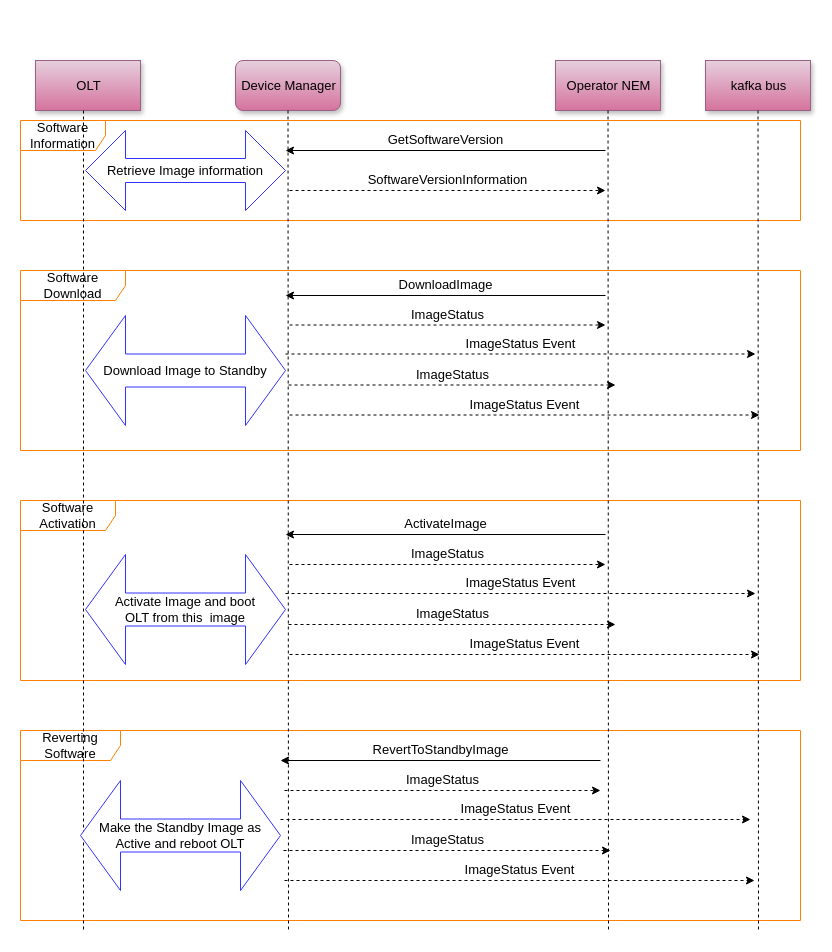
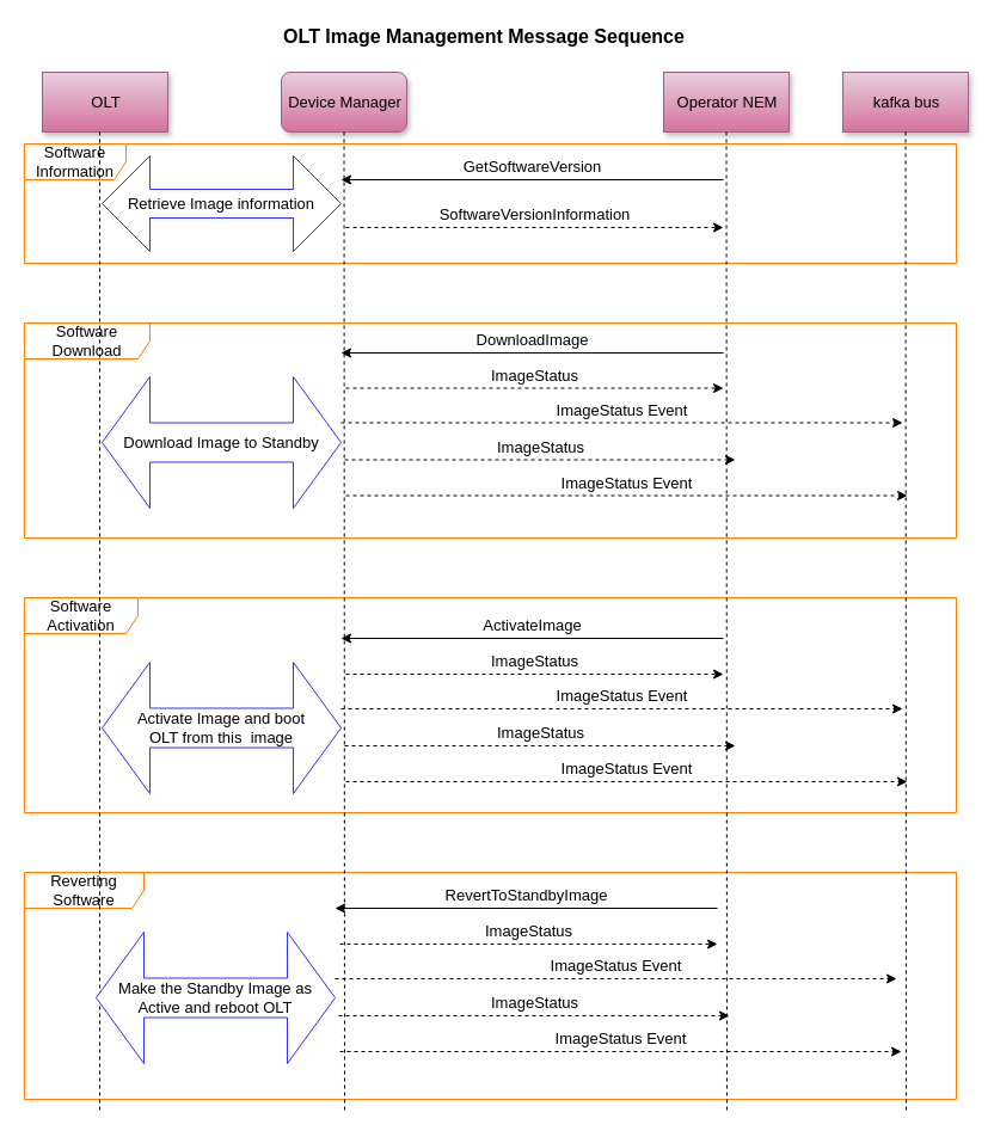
  <mxCell id="0" />
  <mxCell id="1" parent="0" />
  <mxCell id="2" value="Reverting Software" style="shape=umlFrame;whiteSpace=wrap;html=1;strokeColor=#FF8000;fontSize=13;width=100;height=30;" vertex="1" parent="1"><mxGeometry x="20" y="730" width="780" height="190" as="geometry" /></mxCell>
  <mxCell id="3" value="Software Activation" style="shape=umlFrame;whiteSpace=wrap;html=1;strokeColor=#FF8000;fontSize=13;width=95;height=30;" vertex="1" parent="1"><mxGeometry x="20" y="500" width="780" height="180" as="geometry" /></mxCell>
  <mxCell id="4" value="Software Download" style="shape=umlFrame;whiteSpace=wrap;html=1;strokeColor=#FF8000;fontSize=13;width=105;height=30;" vertex="1" parent="1"><mxGeometry x="20" y="270" width="780" height="180" as="geometry" /></mxCell>
  <mxCell id="5" value="Software Information" style="shape=umlFrame;whiteSpace=wrap;html=1;strokeColor=#FF8000;fontSize=13;width=85;height=30;" vertex="1" parent="1"><mxGeometry x="20" y="120" width="780" height="100" as="geometry" /></mxCell>
  <mxCell id="6" value="Operator NEM" style="shadow=1;fillColor=#e6d0de;strokeColor=#996185;html=1;gradientColor=#d5739d;fontSize=13;" vertex="1" parent="1"><mxGeometry x="555" y="60" width="105" height="50" as="geometry" /></mxCell>
  <mxCell id="7" value="" style="edgeStyle=none;endArrow=none;dashed=1;html=1;" edge="1" parent="1"><mxGeometry x="547.335" y="175" width="100" height="100" as="geometry"><mxPoint x="607.52" y="110" as="sourcePoint" /><mxPoint x="608" y="930" as="targetPoint" /></mxGeometry></mxCell>
+ <mxCell id="8" value="OLT Image Management Message Sequence" style="text;html=1;strokeColor=none;fillColor=none;align=center;verticalAlign=middle;whiteSpace=wrap;rounded=0;shadow=1;fontSize=16;fontStyle=1" vertex="1" parent="1"><mxGeometry x="185" y="20" width="440" height="20" as="geometry" /></mxCell>
  <mxCell id="9" value="Device Manager" style="shadow=1;fillColor=#e6d0de;strokeColor=#996185;html=1;gradientColor=#d5739d;fontSize=13;rounded=1;" vertex="1" parent="1"><mxGeometry x="235" y="60" width="105" height="50" as="geometry" /></mxCell>
  <mxCell id="10" value="" style="edgeStyle=none;endArrow=none;dashed=1;html=1;" edge="1" parent="1" source="9"><mxGeometry x="241.988" y="185.0" width="100" height="100" as="geometry"><mxPoint x="287.153" y="110" as="sourcePoint" /><mxPoint x="288" y="930" as="targetPoint" /></mxGeometry></mxCell>
  <mxCell id="11" value="&lt;font style=&quot;font-size: 13px;&quot;&gt;DownloadImage&lt;/font&gt;" style="edgeStyle=none;verticalLabelPosition=top;verticalAlign=bottom;html=1;startArrow=classic;startFill=1;endArrow=none;endFill=0;strokeColor=#000000;fontSize=13;" edge="1" parent="1"><mxGeometry x="66.5" y="217" width="100" height="100" as="geometry"><mxPoint x="285" y="295" as="sourcePoint" /><mxPoint x="605" y="295" as="targetPoint" /></mxGeometry></mxCell>
  <mxCell id="12" value="OLT" style="shadow=1;fillColor=#e6d0de;strokeColor=#996185;html=1;gradientColor=#d5739d;fontSize=13;" vertex="1" parent="1"><mxGeometry x="35" y="60" width="105" height="50" as="geometry" /></mxCell>
  <mxCell id="13" value="" style="edgeStyle=elbowEdgeStyle;elbow=horizontal;endArrow=none;dashed=1;html=1;" edge="1" parent="1" source="12"><mxGeometry x="127.5" y="320" width="100" height="100" as="geometry"><mxPoint x="112.5" y="410" as="sourcePoint" /><mxPoint x="83" y="930" as="targetPoint" /></mxGeometry></mxCell>
  <mxCell id="14" value="&lt;font style=&quot;font-size: 13px;&quot;&gt;ImageStatus&lt;/font&gt;" style="edgeStyle=none;verticalLabelPosition=top;verticalAlign=bottom;html=1;startArrow=none;startFill=0;endArrow=classic;endFill=1;strokeColor=#000000;dashed=1;fontSize=13;" edge="1" parent="1"><mxGeometry x="60.5" y="246.5" width="100" height="100" as="geometry"><mxPoint x="289" y="324.5" as="sourcePoint" /><mxPoint x="605" y="324.5" as="targetPoint" /></mxGeometry></mxCell>
  <mxCell id="15" value="Download Image to Standby" style="shape=doubleArrow;whiteSpace=wrap;html=1;fontSize=13;strokeColor=#3333FF;" vertex="1" parent="1"><mxGeometry x="85" y="315" width="200" height="110" as="geometry" /></mxCell>
  <mxCell id="16" value="&lt;font style=&quot;font-size: 13px;&quot;&gt;GetSoftwareVersion&lt;/font&gt;" style="edgeStyle=none;verticalLabelPosition=top;verticalAlign=bottom;html=1;startArrow=classic;startFill=1;endArrow=none;endFill=0;strokeColor=#000000;fontSize=13;" edge="1" parent="1"><mxGeometry x="66.5" y="72" width="100" height="100" as="geometry"><mxPoint x="285" y="150" as="sourcePoint" /><mxPoint x="605" y="150" as="targetPoint" /></mxGeometry></mxCell>
  <mxCell id="17" value="&lt;font style=&quot;font-size: 13px;&quot;&gt;SoftwareVersionInformation&lt;/font&gt;" style="edgeStyle=none;verticalLabelPosition=top;verticalAlign=bottom;html=1;startArrow=none;startFill=0;endArrow=classic;endFill=1;strokeColor=#000000;dashed=1;fontSize=13;" edge="1" parent="1"><mxGeometry x="60.5" y="112" width="100" height="100" as="geometry"><mxPoint x="289" y="190" as="sourcePoint" /><mxPoint x="605" y="190" as="targetPoint" /></mxGeometry></mxCell>
  <mxCell id="18" value="Retrieve Image information" style="shape=doubleArrow;whiteSpace=wrap;html=1;fontSize=13;strokeColor=#3333FF;" vertex="1" parent="1"><mxGeometry x="85" y="130" width="200" height="80" as="geometry" /></mxCell>
  <mxCell id="19" value="&lt;font style=&quot;font-size: 13px;&quot;&gt;ImageStatus&lt;/font&gt;" style="edgeStyle=none;verticalLabelPosition=top;verticalAlign=bottom;html=1;startArrow=none;startFill=0;endArrow=classic;endFill=1;strokeColor=#000000;dashed=1;fontSize=13;" edge="1" parent="1"><mxGeometry x="59.5" y="306.5" width="100" height="100" as="geometry"><mxPoint x="288" y="384.5" as="sourcePoint" /><mxPoint x="615" y="384.5" as="targetPoint" /></mxGeometry></mxCell>
  <mxCell id="20" value="&lt;span style=&quot;font-size: 13px;&quot;&gt;ImageStatus Event&lt;/span&gt;" style="edgeStyle=none;verticalLabelPosition=top;verticalAlign=bottom;html=1;startArrow=none;startFill=0;endArrow=classic;endFill=1;strokeColor=#000000;dashed=1;fontSize=13;" edge="1" parent="1"><mxGeometry x="56.5" y="275.5" width="100" height="100" as="geometry"><mxPoint x="285" y="353.5" as="sourcePoint" /><mxPoint x="755" y="353.5" as="targetPoint" /></mxGeometry></mxCell>
  <mxCell id="21" value="kafka bus" style="shadow=1;fillColor=#e6d0de;strokeColor=#996185;html=1;gradientColor=#d5739d;fontSize=13;" vertex="1" parent="1"><mxGeometry x="705" y="60" width="105" height="50" as="geometry" /></mxCell>
  <mxCell id="22" value="" style="edgeStyle=none;endArrow=none;dashed=1;html=1;" edge="1" parent="1"><mxGeometry x="697.335" y="175" width="100" height="100" as="geometry"><mxPoint x="757.52" y="110" as="sourcePoint" /><mxPoint x="758" y="930" as="targetPoint" /></mxGeometry></mxCell>
  <mxCell id="23" value="&lt;span style=&quot;font-size: 13px;&quot;&gt;ImageStatus Event&lt;/span&gt;" style="edgeStyle=none;verticalLabelPosition=top;verticalAlign=bottom;html=1;startArrow=none;startFill=0;endArrow=classic;endFill=1;strokeColor=#000000;dashed=1;fontSize=13;" edge="1" parent="1"><mxGeometry x="60.5" y="336.5" width="100" height="100" as="geometry"><mxPoint x="289" y="414.5" as="sourcePoint" /><mxPoint x="759" y="414.5" as="targetPoint" /></mxGeometry></mxCell>
  <mxCell id="24" value="ActivateImage" style="edgeStyle=none;verticalLabelPosition=top;verticalAlign=bottom;html=1;startArrow=classic;startFill=1;endArrow=none;endFill=0;strokeColor=#000000;fontSize=13;" edge="1" parent="1"><mxGeometry x="66.5" y="456" width="100" height="100" as="geometry"><mxPoint x="285" y="534" as="sourcePoint" /><mxPoint x="605" y="534" as="targetPoint" /></mxGeometry></mxCell>
  <mxCell id="25" value="&lt;font style=&quot;font-size: 13px;&quot;&gt;ImageStatus&lt;/font&gt;" style="edgeStyle=none;verticalLabelPosition=top;verticalAlign=bottom;html=1;startArrow=none;startFill=0;endArrow=classic;endFill=1;strokeColor=#000000;dashed=1;fontSize=13;" edge="1" parent="1"><mxGeometry x="60.5" y="486" width="100" height="100" as="geometry"><mxPoint x="289" y="564" as="sourcePoint" /><mxPoint x="605" y="564" as="targetPoint" /></mxGeometry></mxCell>
  <mxCell id="26" value="Activate Image and boot &lt;br&gt;OLT from this&amp;nbsp; image" style="shape=doubleArrow;whiteSpace=wrap;html=1;fontSize=13;strokeColor=#3333FF;" vertex="1" parent="1"><mxGeometry x="85" y="554" width="200" height="110" as="geometry" /></mxCell>
  <mxCell id="27" value="&lt;font style=&quot;font-size: 13px;&quot;&gt;ImageStatus&lt;/font&gt;" style="edgeStyle=none;verticalLabelPosition=top;verticalAlign=bottom;html=1;startArrow=none;startFill=0;endArrow=classic;endFill=1;strokeColor=#000000;dashed=1;fontSize=13;" edge="1" parent="1"><mxGeometry x="59.5" y="546" width="100" height="100" as="geometry"><mxPoint x="288" y="624" as="sourcePoint" /><mxPoint x="615" y="624" as="targetPoint" /></mxGeometry></mxCell>
  <mxCell id="28" value="&lt;span style=&quot;font-size: 13px;&quot;&gt;ImageStatus Event&lt;/span&gt;" style="edgeStyle=none;verticalLabelPosition=top;verticalAlign=bottom;html=1;startArrow=none;startFill=0;endArrow=classic;endFill=1;strokeColor=#000000;dashed=1;fontSize=13;" edge="1" parent="1"><mxGeometry x="56.5" y="515" width="100" height="100" as="geometry"><mxPoint x="285" y="593" as="sourcePoint" /><mxPoint x="755" y="593" as="targetPoint" /></mxGeometry></mxCell>
  <mxCell id="29" value="&lt;span style=&quot;font-size: 13px;&quot;&gt;ImageStatus Event&lt;/span&gt;" style="edgeStyle=none;verticalLabelPosition=top;verticalAlign=bottom;html=1;startArrow=none;startFill=0;endArrow=classic;endFill=1;strokeColor=#000000;dashed=1;fontSize=13;" edge="1" parent="1"><mxGeometry x="60.5" y="576" width="100" height="100" as="geometry"><mxPoint x="289" y="654" as="sourcePoint" /><mxPoint x="759" y="654" as="targetPoint" /></mxGeometry></mxCell>
  <mxCell id="30" value="&lt;font style=&quot;font-size: 13px&quot;&gt;RevertToStandbyImage&lt;/font&gt;" style="edgeStyle=none;verticalLabelPosition=top;verticalAlign=bottom;html=1;startArrow=classic;startFill=1;endArrow=none;endFill=0;strokeColor=#000000;fontSize=13;" edge="1" parent="1"><mxGeometry x="61.5" y="682" width="100" height="100" as="geometry"><mxPoint x="280" y="760" as="sourcePoint" /><mxPoint x="600" y="760" as="targetPoint" /></mxGeometry></mxCell>
  <mxCell id="31" value="&lt;font style=&quot;font-size: 13px;&quot;&gt;ImageStatus&lt;/font&gt;" style="edgeStyle=none;verticalLabelPosition=top;verticalAlign=bottom;html=1;startArrow=none;startFill=0;endArrow=classic;endFill=1;strokeColor=#000000;dashed=1;fontSize=13;" edge="1" parent="1"><mxGeometry x="55.5" y="712" width="100" height="100" as="geometry"><mxPoint x="284" y="790" as="sourcePoint" /><mxPoint x="600" y="790" as="targetPoint" /></mxGeometry></mxCell>
  <mxCell id="32" value="Make the Standby Image as Active and reboot OLT" style="shape=doubleArrow;whiteSpace=wrap;html=1;fontSize=13;strokeColor=#3333FF;" vertex="1" parent="1"><mxGeometry x="80" y="780" width="200" height="110" as="geometry" /></mxCell>
  <mxCell id="33" value="&lt;font style=&quot;font-size: 13px;&quot;&gt;ImageStatus&lt;/font&gt;" style="edgeStyle=none;verticalLabelPosition=top;verticalAlign=bottom;html=1;startArrow=none;startFill=0;endArrow=classic;endFill=1;strokeColor=#000000;dashed=1;fontSize=13;" edge="1" parent="1"><mxGeometry x="54.5" y="772" width="100" height="100" as="geometry"><mxPoint x="283" y="850" as="sourcePoint" /><mxPoint x="610" y="850" as="targetPoint" /></mxGeometry></mxCell>
  <mxCell id="34" value="&lt;span style=&quot;font-size: 13px;&quot;&gt;ImageStatus Event&lt;/span&gt;" style="edgeStyle=none;verticalLabelPosition=top;verticalAlign=bottom;html=1;startArrow=none;startFill=0;endArrow=classic;endFill=1;strokeColor=#000000;dashed=1;fontSize=13;" edge="1" parent="1"><mxGeometry x="51.5" y="741" width="100" height="100" as="geometry"><mxPoint x="280" y="819" as="sourcePoint" /><mxPoint x="750" y="819" as="targetPoint" /></mxGeometry></mxCell>
  <mxCell id="35" value="&lt;span style=&quot;font-size: 13px;&quot;&gt;ImageStatus Event&lt;/span&gt;" style="edgeStyle=none;verticalLabelPosition=top;verticalAlign=bottom;html=1;startArrow=none;startFill=0;endArrow=classic;endFill=1;strokeColor=#000000;dashed=1;fontSize=13;" edge="1" parent="1"><mxGeometry x="55.5" y="802" width="100" height="100" as="geometry"><mxPoint x="284" y="880" as="sourcePoint" /><mxPoint x="754" y="880" as="targetPoint" /></mxGeometry></mxCell>
